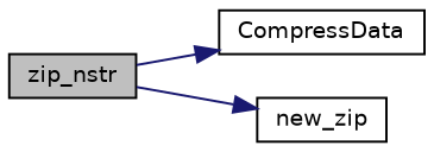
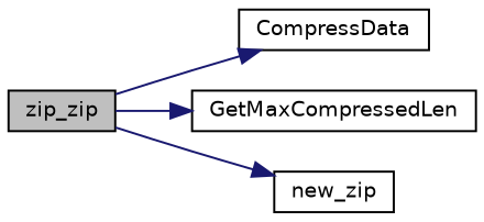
  digraph {
    rankdir=LR
    node [color=black fillcolor=white fontname=Helvetica fontsize=10 shape=record style=filled]
    edge [color=midnightblue fontname=Helvetica fontsize=10 labelfontname=Helvetica labelfontsize=10 style=solid]
-   n1 [fillcolor=grey75 fontcolor=black height=0.2 label=zip_nstr width=0.4]
+   n1 [fillcolor=grey75 fontcolor=black height=0.2 label=zip_zip width=0.4]
    n2 [height=0.2 label=CompressData width=0.4]
+   n3 [height=0.2 label=GetMaxCompressedLen width=0.4]
    n4 [height=0.2 label=new_zip width=0.4]
    n1 -> n2
+   n1 -> n3
    n1 -> n4
  }
